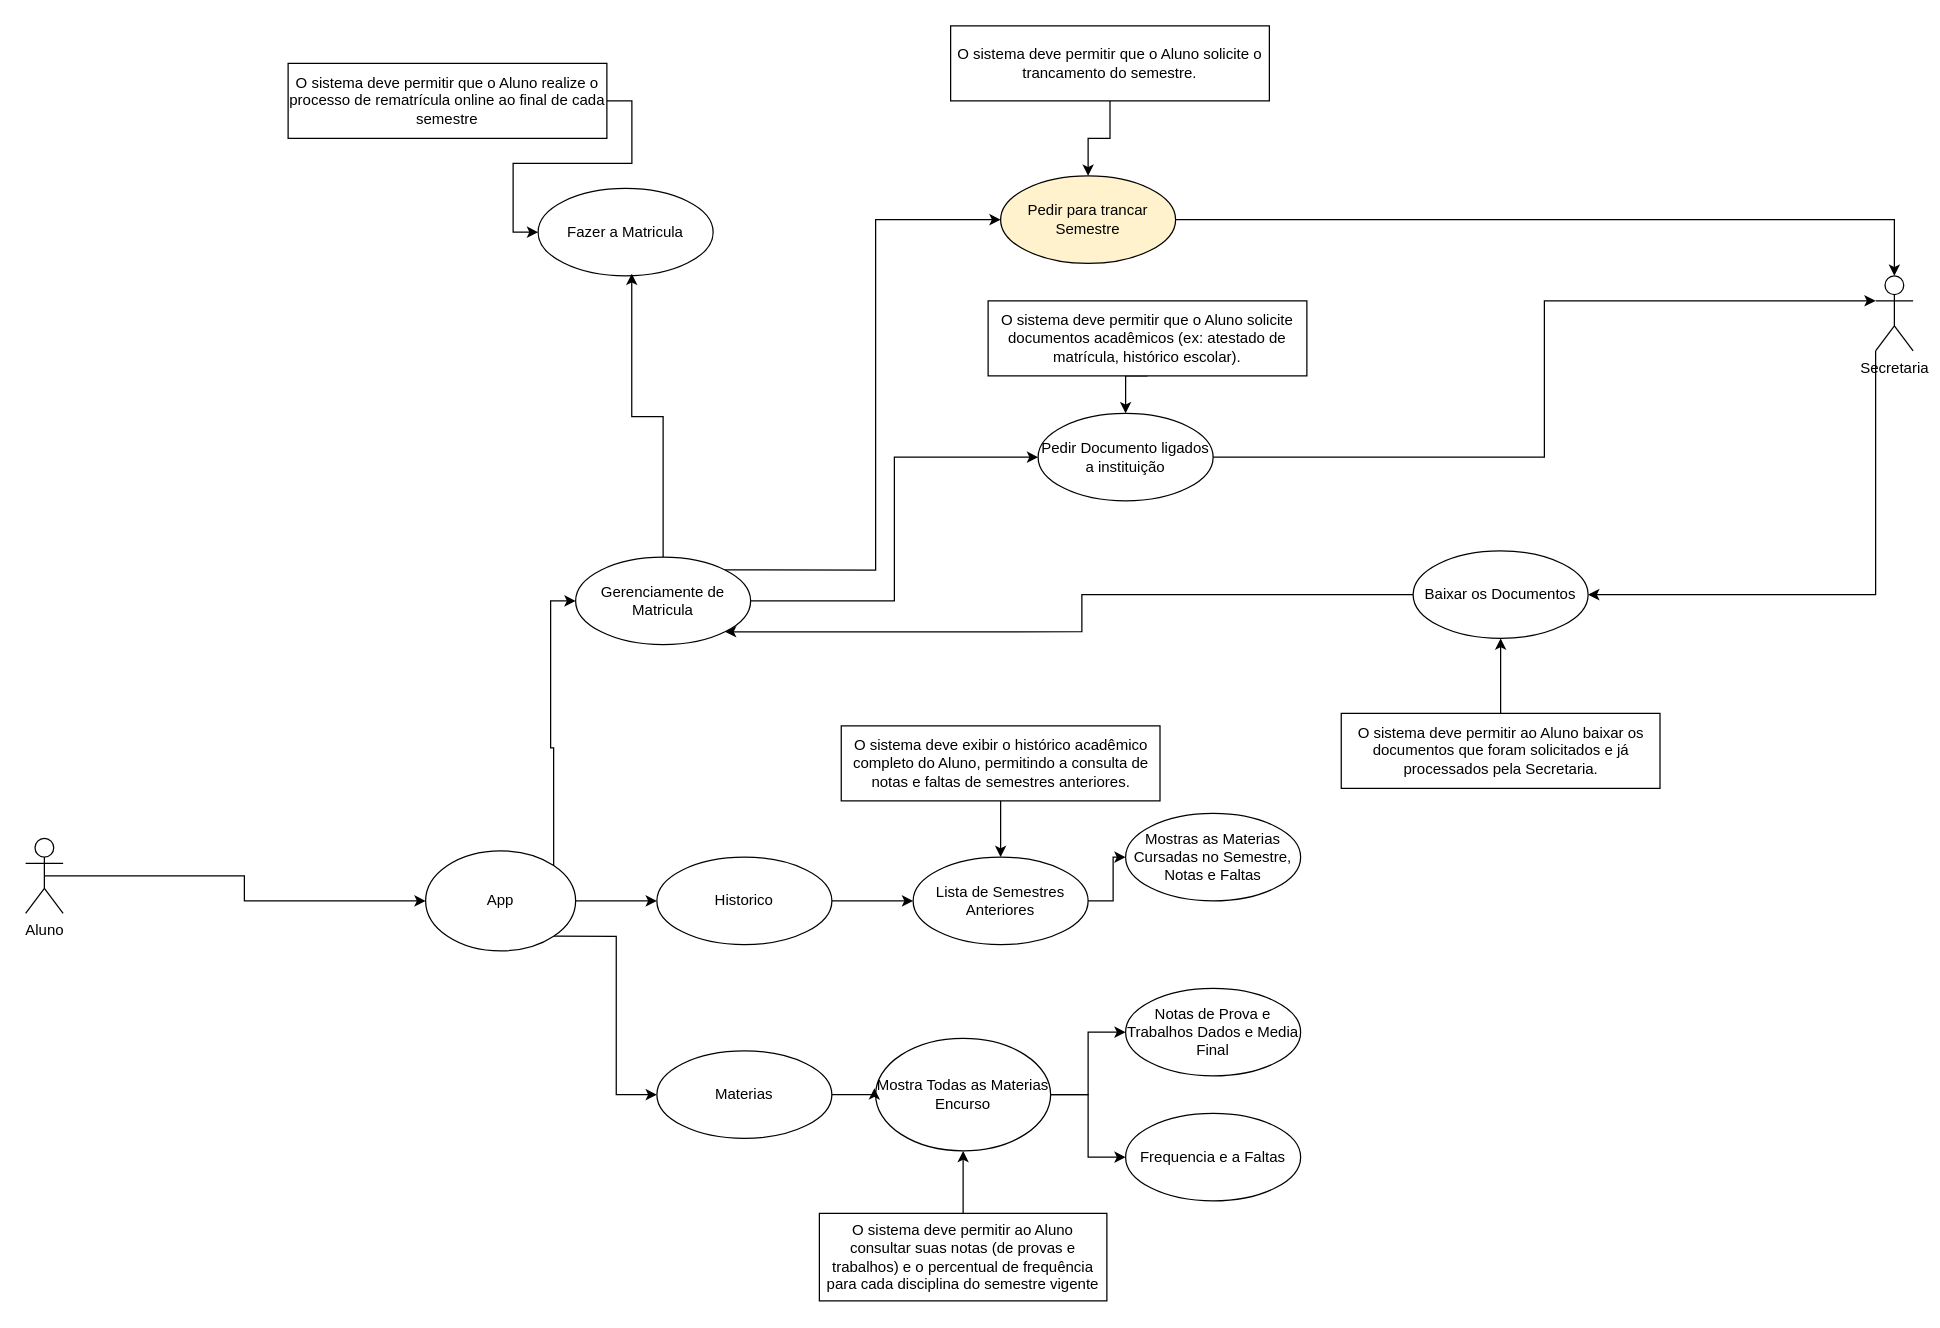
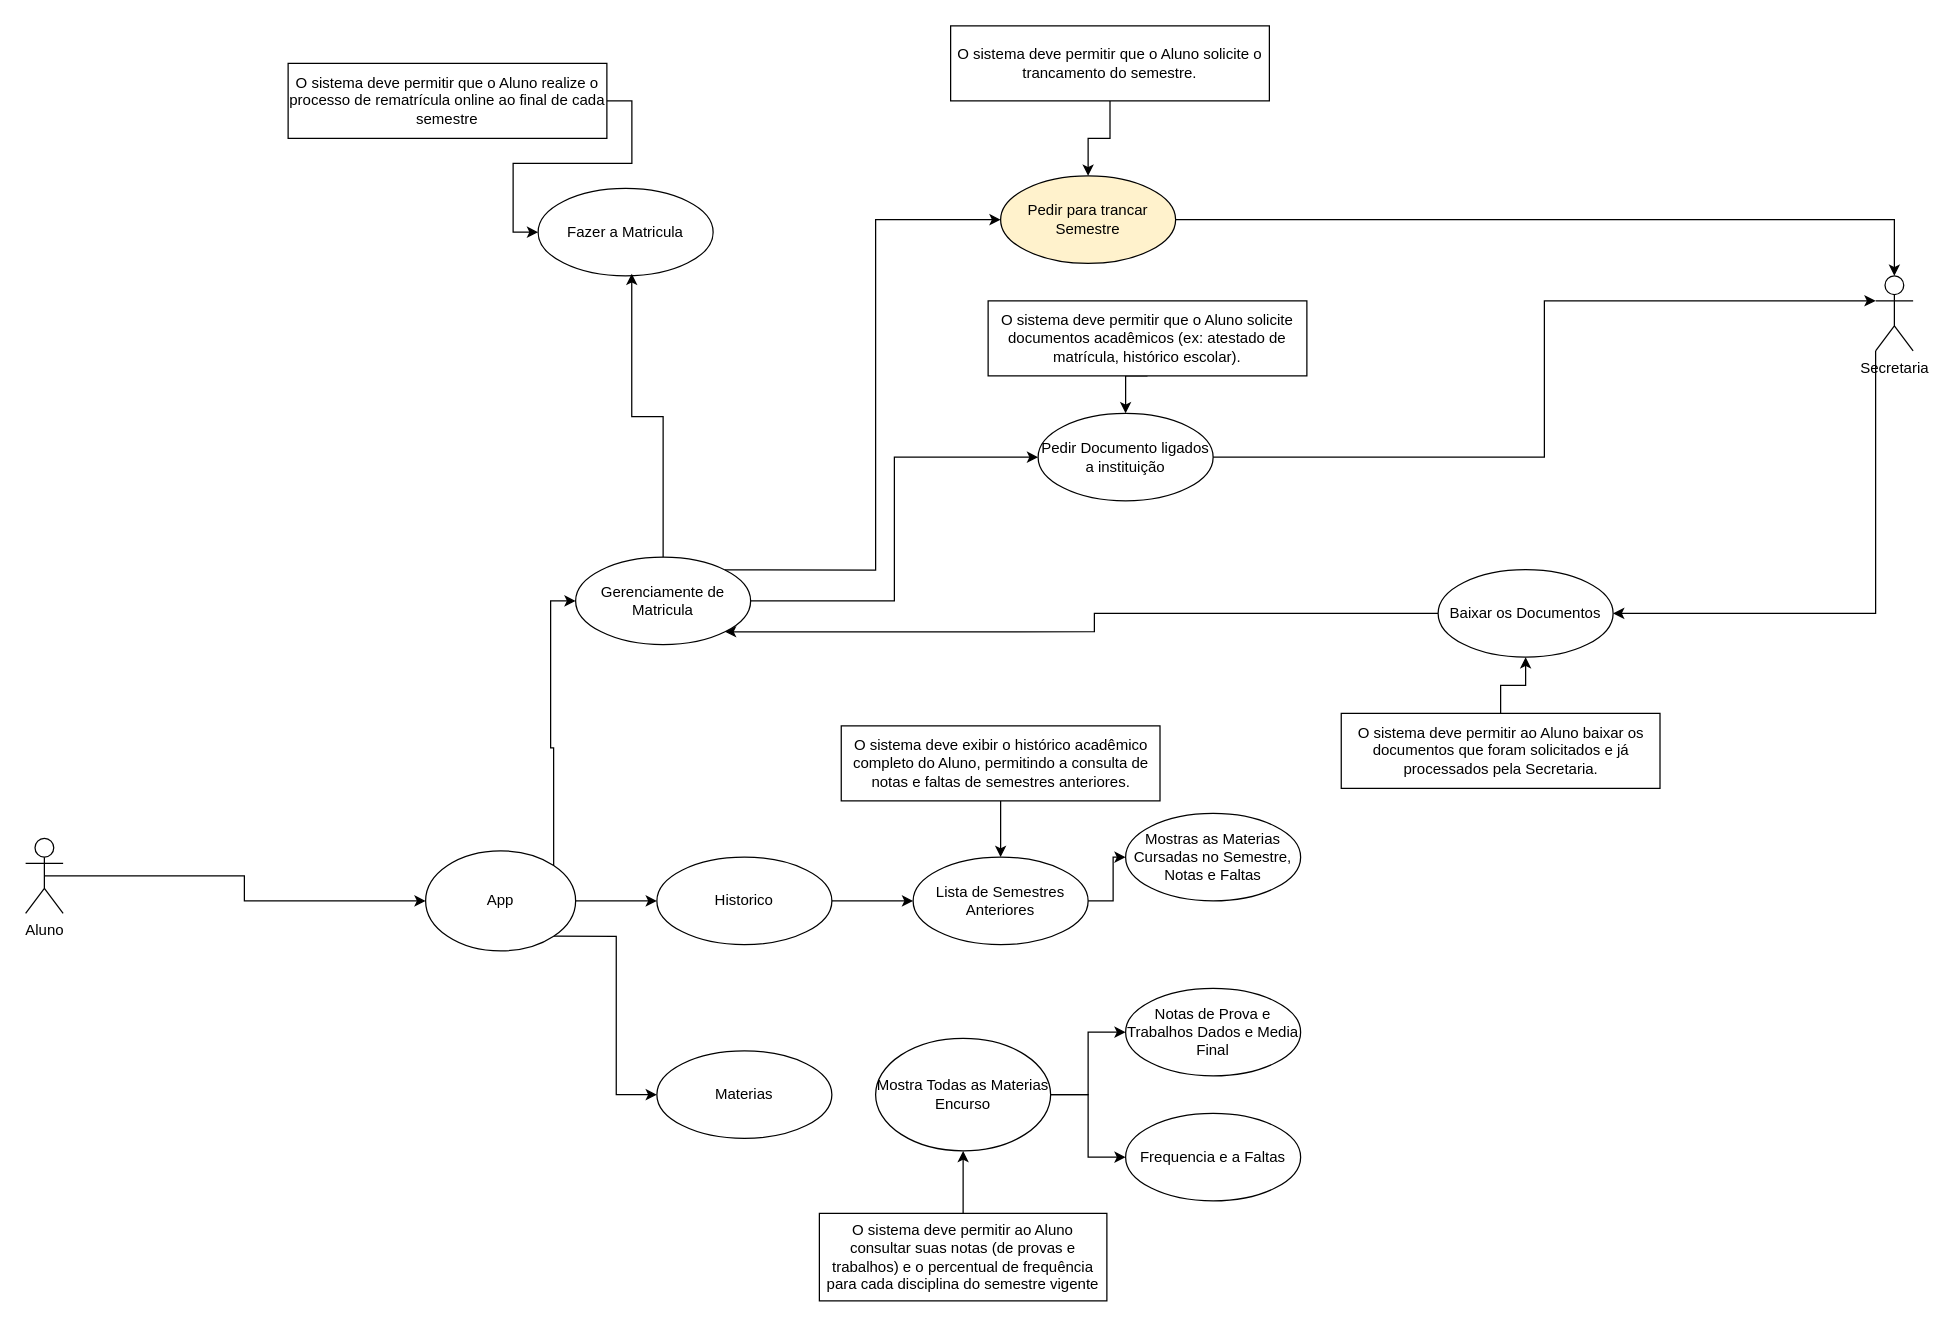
  <mxCell id="0" />
  <mxCell id="1" parent="0" />
  <mxCell id="2" style="edgeStyle=orthogonalEdgeStyle;rounded=0;orthogonalLoop=1;jettySize=auto;html=1;exitX=0.5;exitY=0.5;exitDx=0;exitDy=0;exitPerimeter=0;" edge="1" parent="1" source="3" target="7"><mxGeometry relative="1" as="geometry"><mxPoint x="480" y="660" as="targetPoint" /></mxGeometry></mxCell>
  <mxCell id="3" value="Aluno" style="shape=umlActor;verticalLabelPosition=bottom;verticalAlign=top;html=1;outlineConnect=0;" vertex="1" parent="1"><mxGeometry x="20" y="670" width="30" height="60" as="geometry" /></mxCell>
  <mxCell id="4" style="edgeStyle=orthogonalEdgeStyle;rounded=0;orthogonalLoop=1;jettySize=auto;html=1;exitX=1;exitY=0;exitDx=0;exitDy=0;entryX=0;entryY=0.5;entryDx=0;entryDy=0;" edge="1" parent="1" source="7" target="10"><mxGeometry relative="1" as="geometry" /></mxCell>
  <mxCell id="5" style="edgeStyle=orthogonalEdgeStyle;rounded=0;orthogonalLoop=1;jettySize=auto;html=1;exitX=1;exitY=1;exitDx=0;exitDy=0;entryX=0;entryY=0.5;entryDx=0;entryDy=0;" edge="1" parent="1" source="7" target="13"><mxGeometry relative="1" as="geometry" /></mxCell>
  <mxCell id="6" style="edgeStyle=orthogonalEdgeStyle;rounded=0;orthogonalLoop=1;jettySize=auto;html=1;exitX=1;exitY=0.5;exitDx=0;exitDy=0;" edge="1" parent="1" source="7" target="12"><mxGeometry relative="1" as="geometry" /></mxCell>
  <mxCell id="7" value="App" style="ellipse;whiteSpace=wrap;html=1;" vertex="1" parent="1"><mxGeometry x="340" y="680" width="120" height="80" as="geometry" /></mxCell>
  <mxCell id="8" style="edgeStyle=orthogonalEdgeStyle;rounded=0;orthogonalLoop=1;jettySize=auto;html=1;exitX=1;exitY=0;exitDx=0;exitDy=0;entryX=0;entryY=0.5;entryDx=0;entryDy=0;" edge="1" parent="1" source="10" target="24"><mxGeometry relative="1" as="geometry" /></mxCell>
  <mxCell id="9" style="edgeStyle=orthogonalEdgeStyle;rounded=0;orthogonalLoop=1;jettySize=auto;html=1;exitX=1;exitY=0.5;exitDx=0;exitDy=0;entryX=0;entryY=0.5;entryDx=0;entryDy=0;" edge="1" parent="1" source="10" target="27"><mxGeometry relative="1" as="geometry" /></mxCell>
  <mxCell id="10" value="Gerenciamente de Matricula" style="ellipse;whiteSpace=wrap;html=1;" vertex="1" parent="1"><mxGeometry x="460" y="445" width="140" height="70" as="geometry" /></mxCell>
  <mxCell id="11" style="edgeStyle=orthogonalEdgeStyle;rounded=0;orthogonalLoop=1;jettySize=auto;html=1;exitX=1;exitY=0.5;exitDx=0;exitDy=0;entryX=0;entryY=0.5;entryDx=0;entryDy=0;" edge="1" parent="1" source="12" target="15"><mxGeometry relative="1" as="geometry" /></mxCell>
  <mxCell id="12" value="Historico" style="ellipse;whiteSpace=wrap;html=1;" vertex="1" parent="1"><mxGeometry x="525" y="685" width="140" height="70" as="geometry" /></mxCell>
  <mxCell id="13" value="Materias" style="ellipse;whiteSpace=wrap;html=1;" vertex="1" parent="1"><mxGeometry x="525" y="840" width="140" height="70" as="geometry" /></mxCell>
  <mxCell id="14" style="edgeStyle=orthogonalEdgeStyle;rounded=0;orthogonalLoop=1;jettySize=auto;html=1;exitX=1;exitY=0.5;exitDx=0;exitDy=0;entryX=0;entryY=0.5;entryDx=0;entryDy=0;" edge="1" parent="1" source="15" target="22"><mxGeometry relative="1" as="geometry" /></mxCell>
  <mxCell id="15" value="Lista de Semestres Anteriores" style="ellipse;whiteSpace=wrap;html=1;" vertex="1" parent="1"><mxGeometry x="730" y="685" width="140" height="70" as="geometry" /></mxCell>
  <mxCell id="16" style="edgeStyle=orthogonalEdgeStyle;rounded=0;orthogonalLoop=1;jettySize=auto;html=1;" edge="1" parent="1" source="18" target="19"><mxGeometry relative="1" as="geometry" /></mxCell>
  <mxCell id="17" style="edgeStyle=orthogonalEdgeStyle;rounded=0;orthogonalLoop=1;jettySize=auto;html=1;exitX=1;exitY=0.5;exitDx=0;exitDy=0;entryX=0;entryY=0.5;entryDx=0;entryDy=0;" edge="1" parent="1" source="18" target="20"><mxGeometry relative="1" as="geometry" /></mxCell>
  <mxCell id="18" value="Mostra Todas as Materias Encurso" style="ellipse;whiteSpace=wrap;html=1;" vertex="1" parent="1"><mxGeometry x="700" y="830" width="140" height="90" as="geometry" /></mxCell>
  <mxCell id="19" value="Notas de Prova e Trabalhos Dados e Media Final" style="ellipse;whiteSpace=wrap;html=1;" vertex="1" parent="1"><mxGeometry x="900" y="790" width="140" height="70" as="geometry" /></mxCell>
  <mxCell id="20" value="Frequencia e a Faltas" style="ellipse;whiteSpace=wrap;html=1;" vertex="1" parent="1"><mxGeometry x="900" y="890" width="140" height="70" as="geometry" /></mxCell>
- <mxCell id="21" style="edgeStyle=orthogonalEdgeStyle;rounded=0;orthogonalLoop=1;jettySize=auto;html=1;exitX=1;exitY=0.5;exitDx=0;exitDy=0;entryX=-0.007;entryY=0.444;entryDx=0;entryDy=0;entryPerimeter=0;" edge="1" parent="1" source="13" target="18"><mxGeometry relative="1" as="geometry" /></mxCell>
  <mxCell id="22" value="Mostras as Materias Cursadas no Semestre, Notas e Faltas" style="ellipse;whiteSpace=wrap;html=1;" vertex="1" parent="1"><mxGeometry x="900" y="650" width="140" height="70" as="geometry" /></mxCell>
  <mxCell id="23" value="Fazer a Matricula" style="ellipse;whiteSpace=wrap;html=1;" vertex="1" parent="1"><mxGeometry x="430" y="150" width="140" height="70" as="geometry" /></mxCell>
  <mxCell id="24" value="Pedir para trancar Semestre" style="ellipse;whiteSpace=wrap;html=1;fillColor=#fff2cc;" vertex="1" parent="1"><mxGeometry x="800" y="140" width="140" height="70" as="geometry" /></mxCell>
  <mxCell id="25" style="edgeStyle=orthogonalEdgeStyle;rounded=0;orthogonalLoop=1;jettySize=auto;html=1;exitX=0;exitY=0.5;exitDx=0;exitDy=0;entryX=1;entryY=1;entryDx=0;entryDy=0;" edge="1" parent="1" source="26" target="10"><mxGeometry relative="1" as="geometry" /></mxCell>
- <mxCell id="26" value="Baixar os Documentos" style="ellipse;whiteSpace=wrap;html=1;" vertex="1" parent="1"><mxGeometry x="1130" y="440" width="140" height="70" as="geometry" /></mxCell>
+ <mxCell id="26" value="Baixar os Documentos" style="ellipse;whiteSpace=wrap;html=1;" vertex="1" parent="1"><mxGeometry x="1150" y="455" width="140" height="70" as="geometry" /></mxCell>
  <mxCell id="27" value="Pedir Documento ligados a instituição" style="ellipse;whiteSpace=wrap;html=1;" vertex="1" parent="1"><mxGeometry x="830" y="330" width="140" height="70" as="geometry" /></mxCell>
  <mxCell id="28" style="edgeStyle=orthogonalEdgeStyle;rounded=0;orthogonalLoop=1;jettySize=auto;html=1;exitX=0;exitY=1;exitDx=0;exitDy=0;exitPerimeter=0;entryX=1;entryY=0.5;entryDx=0;entryDy=0;" edge="1" parent="1" source="29" target="26"><mxGeometry relative="1" as="geometry" /></mxCell>
  <mxCell id="29" value="Secretaria" style="shape=umlActor;verticalLabelPosition=bottom;verticalAlign=top;html=1;" vertex="1" parent="1"><mxGeometry x="1500" y="220" width="30" height="60" as="geometry" /></mxCell>
  <mxCell id="30" style="edgeStyle=orthogonalEdgeStyle;rounded=0;orthogonalLoop=1;jettySize=auto;html=1;exitX=0.5;exitY=0;exitDx=0;exitDy=0;entryX=0.535;entryY=0.975;entryDx=0;entryDy=0;entryPerimeter=0;" edge="1" parent="1" source="10" target="23"><mxGeometry relative="1" as="geometry" /></mxCell>
  <mxCell id="31" style="edgeStyle=orthogonalEdgeStyle;rounded=0;orthogonalLoop=1;jettySize=auto;html=1;exitX=1;exitY=0.5;exitDx=0;exitDy=0;entryX=0;entryY=0.333;entryDx=0;entryDy=0;entryPerimeter=0;" edge="1" parent="1" source="27" target="29"><mxGeometry relative="1" as="geometry" /></mxCell>
  <mxCell id="32" style="edgeStyle=orthogonalEdgeStyle;rounded=0;orthogonalLoop=1;jettySize=auto;html=1;exitX=1;exitY=0.5;exitDx=0;exitDy=0;entryX=0.5;entryY=0;entryDx=0;entryDy=0;entryPerimeter=0;" edge="1" parent="1" source="24" target="29"><mxGeometry relative="1" as="geometry" /></mxCell>
  <mxCell id="33" style="edgeStyle=orthogonalEdgeStyle;rounded=0;orthogonalLoop=1;jettySize=auto;html=1;exitX=0.5;exitY=0;exitDx=0;exitDy=0;entryX=0.5;entryY=1;entryDx=0;entryDy=0;" edge="1" parent="1" source="34" target="18"><mxGeometry relative="1" as="geometry" /></mxCell>
  <mxCell id="34" value="O sistema deve permitir ao Aluno consultar suas notas (de provas e trabalhos) e o percentual de frequência para cada disciplina do semestre vigente" style="html=1;whiteSpace=wrap;" vertex="1" parent="1"><mxGeometry x="655" y="970" width="230" height="70" as="geometry" /></mxCell>
  <mxCell id="35" style="edgeStyle=orthogonalEdgeStyle;rounded=0;orthogonalLoop=1;jettySize=auto;html=1;exitX=0.5;exitY=1;exitDx=0;exitDy=0;entryX=0.5;entryY=0;entryDx=0;entryDy=0;" edge="1" parent="1" source="36" target="15"><mxGeometry relative="1" as="geometry" /></mxCell>
  <mxCell id="36" value="O sistema deve exibir o histórico acadêmico completo do Aluno, permitindo a consulta de notas e faltas de semestres anteriores." style="html=1;whiteSpace=wrap;" vertex="1" parent="1"><mxGeometry x="672.5" y="580" width="255" height="60" as="geometry" /></mxCell>
  <mxCell id="37" style="edgeStyle=orthogonalEdgeStyle;rounded=0;orthogonalLoop=1;jettySize=auto;html=1;exitX=1;exitY=0.5;exitDx=0;exitDy=0;entryX=0;entryY=0.5;entryDx=0;entryDy=0;" edge="1" parent="1" source="38" target="23"><mxGeometry relative="1" as="geometry" /></mxCell>
  <mxCell id="38" value="O sistema deve permitir que o Aluno realize o processo de rematrícula online ao final de cada semestre" style="html=1;whiteSpace=wrap;" vertex="1" parent="1"><mxGeometry x="230" y="50" width="255" height="60" as="geometry" /></mxCell>
  <mxCell id="39" style="edgeStyle=orthogonalEdgeStyle;rounded=0;orthogonalLoop=1;jettySize=auto;html=1;exitX=0.5;exitY=1;exitDx=0;exitDy=0;entryX=0.5;entryY=0;entryDx=0;entryDy=0;" edge="1" parent="1" source="40" target="24"><mxGeometry relative="1" as="geometry" /></mxCell>
  <mxCell id="40" value="O sistema deve permitir que o Aluno solicite o trancamento do semestre." style="html=1;whiteSpace=wrap;" vertex="1" parent="1"><mxGeometry x="760" y="20" width="255" height="60" as="geometry" /></mxCell>
  <mxCell id="41" style="edgeStyle=orthogonalEdgeStyle;rounded=0;orthogonalLoop=1;jettySize=auto;html=1;exitX=0.5;exitY=1;exitDx=0;exitDy=0;entryX=0.5;entryY=0;entryDx=0;entryDy=0;" edge="1" parent="1" source="42" target="27"><mxGeometry relative="1" as="geometry" /></mxCell>
  <mxCell id="42" value="O sistema deve permitir que o Aluno solicite documentos acadêmicos (ex: atestado de matrícula, histórico escolar)." style="html=1;whiteSpace=wrap;" vertex="1" parent="1"><mxGeometry x="790" y="240" width="255" height="60" as="geometry" /></mxCell>
  <mxCell id="43" style="edgeStyle=orthogonalEdgeStyle;rounded=0;orthogonalLoop=1;jettySize=auto;html=1;exitX=0.5;exitY=0;exitDx=0;exitDy=0;" edge="1" parent="1" source="44" target="26"><mxGeometry relative="1" as="geometry" /></mxCell>
  <mxCell id="44" value="O sistema deve permitir ao Aluno baixar os documentos que foram solicitados e já processados pela Secretaria." style="html=1;whiteSpace=wrap;" vertex="1" parent="1"><mxGeometry x="1072.5" y="570" width="255" height="60" as="geometry" /></mxCell>
